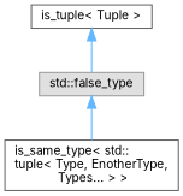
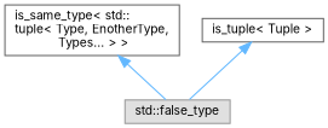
  digraph {
    fontname=Inter
    rankdir=TB
    node [color=grey40 fillcolor=white fontname=Inter fontsize=10 shape=box style=filled]
    edge [color=steelblue1 dir=back fontname=Inter fontsize=10 labelfontname=Helvetica labelfontsize=10 style=solid]
    n1 [color=grey60 fillcolor="#E0E0E0" height=0.2 label="std::false_type" width=0.4]
    n2 [height=0.2 label="is_same_type\< std::\ltuple\< Type, EnotherType,\l Types... \> \>" width=0.4]
    n3 [height=0.2 label="is_tuple\< Tuple \>" width=0.4]
-   n1 -> n2
+   n2 -> n1
    n3 -> n1
  }
